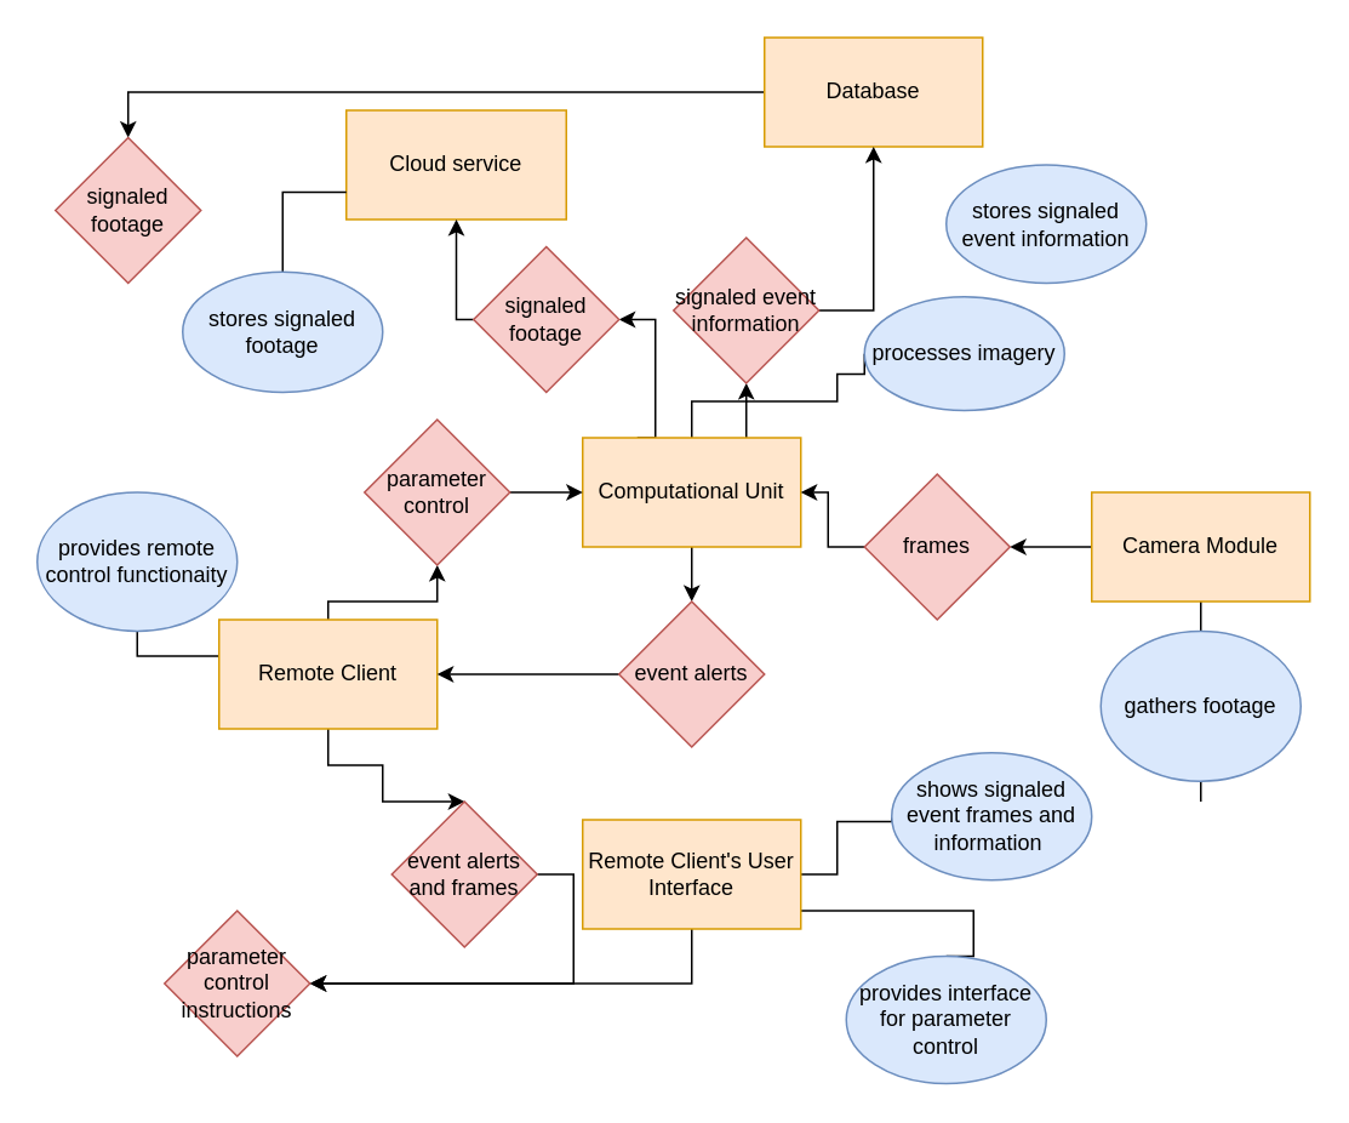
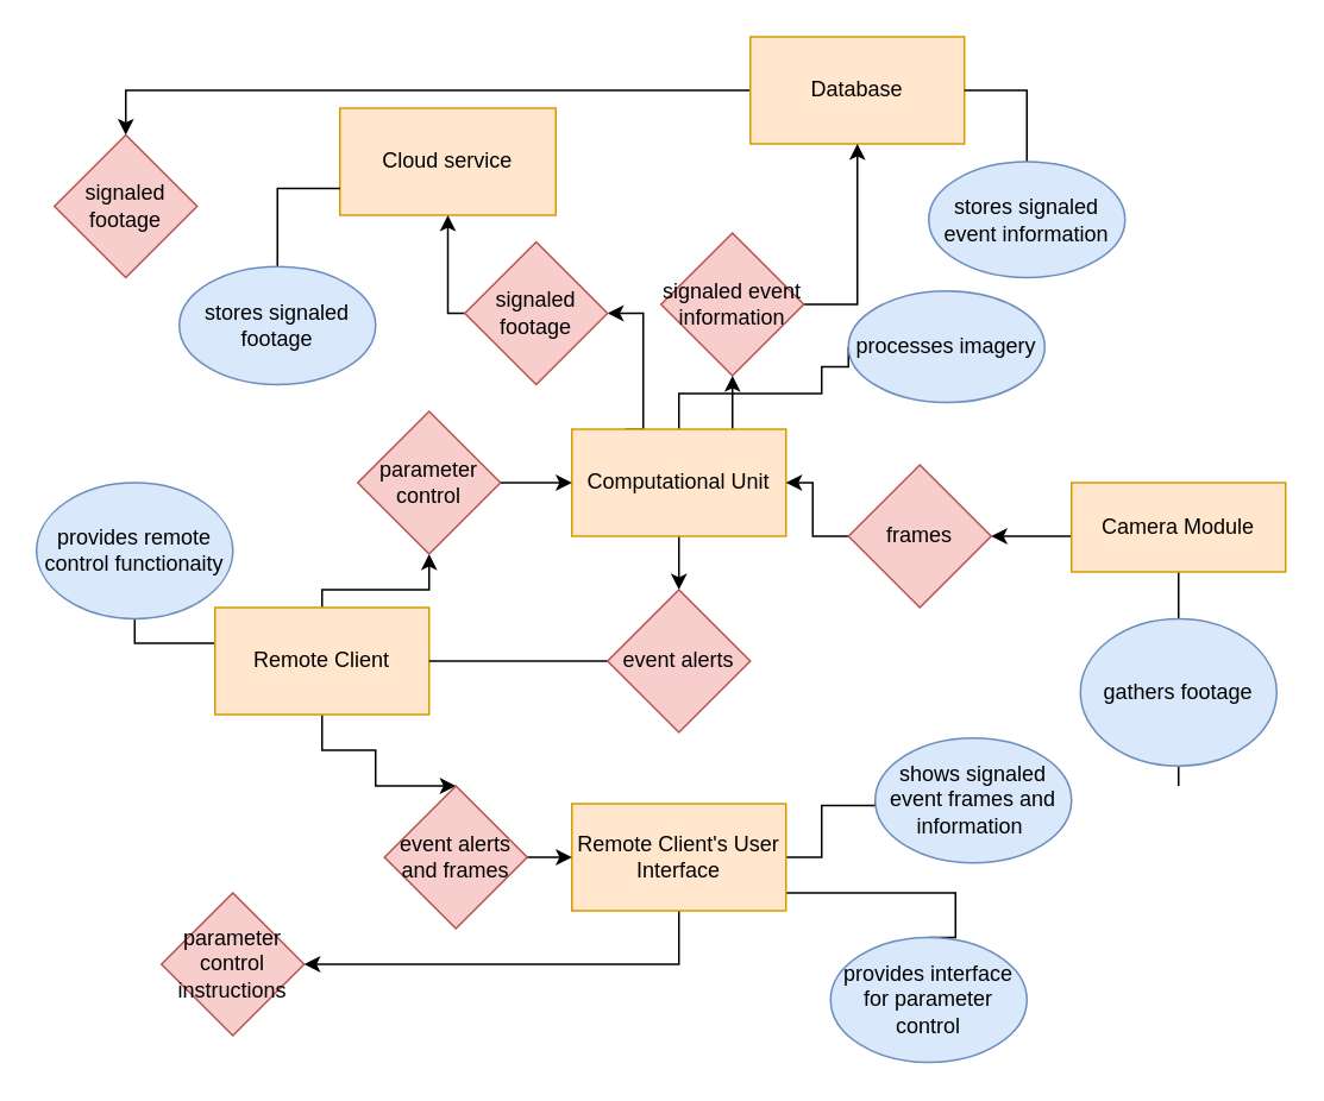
  <mxCell id="0" />
  <mxCell id="1" parent="0" />
  <mxCell id="2" style="edgeStyle=orthogonalEdgeStyle;rounded=0;orthogonalLoop=1;jettySize=auto;html=1;exitX=0.75;exitY=0;exitDx=0;exitDy=0;entryX=0;entryY=0.5;entryDx=0;entryDy=0;endArrow=none;endFill=0;" parent="1" source="6" target="25" edge="1"><mxGeometry relative="1" as="geometry"><Array as="points"><mxPoint x="410" y="220" /><mxPoint x="460" y="220" /><mxPoint x="460" y="205" /></Array></mxGeometry></mxCell>
  <mxCell id="3" style="edgeStyle=orthogonalEdgeStyle;rounded=0;orthogonalLoop=1;jettySize=auto;html=1;entryX=0.5;entryY=0;entryDx=0;entryDy=0;" parent="1" source="6" target="24" edge="1"><mxGeometry relative="1" as="geometry" /></mxCell>
  <mxCell id="4" style="edgeStyle=orthogonalEdgeStyle;rounded=0;orthogonalLoop=1;jettySize=auto;html=1;exitX=0.25;exitY=0;exitDx=0;exitDy=0;entryX=1;entryY=0.5;entryDx=0;entryDy=0;" parent="1" source="6" target="29" edge="1"><mxGeometry relative="1" as="geometry"><Array as="points"><mxPoint x="360" y="240" /><mxPoint x="360" y="175" /></Array></mxGeometry></mxCell>
  <mxCell id="5" style="edgeStyle=orthogonalEdgeStyle;rounded=0;orthogonalLoop=1;jettySize=auto;html=1;entryX=0.5;entryY=1;entryDx=0;entryDy=0;endArrow=classic;endFill=1;" parent="1" source="6" target="35" edge="1"><mxGeometry relative="1" as="geometry" /></mxCell>
  <mxCell id="6" value="Computational Unit&lt;br&gt;" style="rounded=0;whiteSpace=wrap;html=1;fillColor=#ffe6cc;strokeColor=#d79b00;" parent="1" vertex="1"><mxGeometry x="320" y="240" width="120" height="60" as="geometry" /></mxCell>
  <mxCell id="7" style="edgeStyle=orthogonalEdgeStyle;rounded=0;orthogonalLoop=1;jettySize=auto;html=1;entryX=0.5;entryY=1;entryDx=0;entryDy=0;" parent="1" source="10" target="27" edge="1"><mxGeometry relative="1" as="geometry"><Array as="points"><mxPoint x="180" y="330" /><mxPoint x="240" y="330" /></Array></mxGeometry></mxCell>
  <mxCell id="8" style="edgeStyle=orthogonalEdgeStyle;rounded=0;orthogonalLoop=1;jettySize=auto;html=1;entryX=0.5;entryY=0;entryDx=0;entryDy=0;endArrow=classic;endFill=1;" parent="1" source="10" target="37" edge="1"><mxGeometry relative="1" as="geometry"><Array as="points"><mxPoint x="180" y="420" /><mxPoint x="210" y="420" /></Array></mxGeometry></mxCell>
  <mxCell id="9" style="edgeStyle=orthogonalEdgeStyle;rounded=0;orthogonalLoop=1;jettySize=auto;html=1;exitX=0;exitY=0.5;exitDx=0;exitDy=0;entryX=0.5;entryY=1;entryDx=0;entryDy=0;endArrow=none;endFill=0;" parent="1" source="10" target="42" edge="1"><mxGeometry relative="1" as="geometry"><Array as="points"><mxPoint x="120" y="360" /><mxPoint x="75" y="360" /></Array></mxGeometry></mxCell>
  <mxCell id="10" value="Remote Client" style="rounded=0;whiteSpace=wrap;html=1;fillColor=#ffe6cc;strokeColor=#d79b00;" parent="1" vertex="1"><mxGeometry x="120" y="340" width="120" height="60" as="geometry" /></mxCell>
  <mxCell id="11" style="edgeStyle=orthogonalEdgeStyle;rounded=0;orthogonalLoop=1;jettySize=auto;html=1;entryX=1;entryY=0.5;entryDx=0;entryDy=0;" parent="1" source="13" target="22" edge="1"><mxGeometry relative="1" as="geometry"><Array as="points"><mxPoint x="570" y="300" /><mxPoint x="570" y="300" /></Array></mxGeometry></mxCell>
  <mxCell id="12" style="edgeStyle=orthogonalEdgeStyle;rounded=0;orthogonalLoop=1;jettySize=auto;html=1;exitX=0.5;exitY=1;exitDx=0;exitDy=0;entryX=0.5;entryY=0;entryDx=0;entryDy=0;endArrow=none;endFill=0;" parent="1" source="13" target="41" edge="1"><mxGeometry relative="1" as="geometry"><Array as="points"><mxPoint x="660" y="440" /></Array></mxGeometry></mxCell>
- <mxCell id="13" value="Camera Module" style="rounded=0;whiteSpace=wrap;html=1;fillColor=#ffe6cc;strokeColor=#d79b00;" parent="1" vertex="1"><mxGeometry x="600" y="270" width="120" height="60" as="geometry" /></mxCell>
+ <mxCell id="13" value="Camera Module" style="rounded=0;whiteSpace=wrap;html=1;fillColor=#ffe6cc;strokeColor=#d79b00;" parent="1" vertex="1"><mxGeometry x="600" y="270" width="120" height="50" as="geometry" /></mxCell>
  <mxCell id="14" value="Cloud service" style="rounded=0;whiteSpace=wrap;html=1;fillColor=#ffe6cc;strokeColor=#d79b00;" parent="1" vertex="1"><mxGeometry x="190" y="60" width="121" height="60" as="geometry" /></mxCell>
  <mxCell id="15" style="edgeStyle=orthogonalEdgeStyle;rounded=0;orthogonalLoop=1;jettySize=auto;html=1;exitX=0;exitY=0.5;exitDx=0;exitDy=0;entryX=0.5;entryY=0;entryDx=0;entryDy=0;" edge="1" parent="1" source="16" target="43"><mxGeometry relative="1" as="geometry" /></mxCell>
  <mxCell id="16" value="Database" style="rounded=0;whiteSpace=wrap;html=1;fillColor=#ffe6cc;strokeColor=#d79b00;" parent="1" vertex="1"><mxGeometry x="420" y="20" width="120" height="60" as="geometry" /></mxCell>
  <mxCell id="17" style="edgeStyle=orthogonalEdgeStyle;rounded=0;orthogonalLoop=1;jettySize=auto;html=1;entryX=0.5;entryY=0;entryDx=0;entryDy=0;endArrow=none;endFill=0;" parent="1" source="20" target="38" edge="1"><mxGeometry relative="1" as="geometry"><Array as="points"><mxPoint x="535" y="500" /></Array></mxGeometry></mxCell>
  <mxCell id="18" style="edgeStyle=orthogonalEdgeStyle;rounded=0;orthogonalLoop=1;jettySize=auto;html=1;exitX=1;exitY=0.5;exitDx=0;exitDy=0;entryX=0;entryY=0.5;entryDx=0;entryDy=0;endArrow=none;endFill=0;" parent="1" source="20" target="39" edge="1"><mxGeometry relative="1" as="geometry"><Array as="points"><mxPoint x="460" y="480" /><mxPoint x="460" y="451" /></Array></mxGeometry></mxCell>
  <mxCell id="19" style="edgeStyle=orthogonalEdgeStyle;rounded=0;orthogonalLoop=1;jettySize=auto;html=1;entryX=1;entryY=0.5;entryDx=0;entryDy=0;endArrow=classic;endFill=1;" parent="1" source="20" target="40" edge="1"><mxGeometry relative="1" as="geometry"><Array as="points"><mxPoint x="380" y="540" /><mxPoint x="185" y="540" /></Array></mxGeometry></mxCell>
  <mxCell id="20" value="Remote Client's User Interface" style="rounded=0;whiteSpace=wrap;html=1;fillColor=#ffe6cc;strokeColor=#d79b00;" parent="1" vertex="1"><mxGeometry x="320" y="450" width="120" height="60" as="geometry" /></mxCell>
  <mxCell id="21" style="edgeStyle=orthogonalEdgeStyle;rounded=0;orthogonalLoop=1;jettySize=auto;html=1;entryX=1;entryY=0.5;entryDx=0;entryDy=0;" parent="1" source="22" target="6" edge="1"><mxGeometry relative="1" as="geometry" /></mxCell>
  <mxCell id="22" value="frames" style="rhombus;whiteSpace=wrap;html=1;fillColor=#f8cecc;strokeColor=#b85450;" parent="1" vertex="1"><mxGeometry x="475" y="260" width="80" height="80" as="geometry" /></mxCell>
- <mxCell id="23" style="edgeStyle=orthogonalEdgeStyle;rounded=0;orthogonalLoop=1;jettySize=auto;html=1;entryX=1;entryY=0.5;entryDx=0;entryDy=0;" parent="1" source="24" target="10" edge="1"><mxGeometry relative="1" as="geometry" /></mxCell>
+ <mxCell id="23" style="edgeStyle=orthogonalEdgeStyle;rounded=0;orthogonalLoop=1;jettySize=auto;html=1;entryX=1;entryY=0.5;entryDx=0;entryDy=0;endArrow=none;" parent="1" source="24" target="10" edge="1"><mxGeometry relative="1" as="geometry" /></mxCell>
  <mxCell id="24" value="event alerts" style="rhombus;whiteSpace=wrap;html=1;fillColor=#f8cecc;strokeColor=#b85450;" parent="1" vertex="1"><mxGeometry x="340" y="330" width="80" height="80" as="geometry" /></mxCell>
  <mxCell id="25" value="processes imagery" style="ellipse;whiteSpace=wrap;html=1;fillColor=#dae8fc;strokeColor=#6c8ebf;" parent="1" vertex="1"><mxGeometry x="475" y="162.5" width="110" height="62.5" as="geometry" /></mxCell>
  <mxCell id="26" style="edgeStyle=orthogonalEdgeStyle;rounded=0;orthogonalLoop=1;jettySize=auto;html=1;exitX=1;exitY=0.5;exitDx=0;exitDy=0;entryX=0;entryY=0.5;entryDx=0;entryDy=0;" parent="1" source="27" target="6" edge="1"><mxGeometry relative="1" as="geometry" /></mxCell>
  <mxCell id="27" value="parameter&lt;br&gt;control" style="rhombus;whiteSpace=wrap;html=1;fillColor=#f8cecc;strokeColor=#b85450;" parent="1" vertex="1"><mxGeometry x="200" y="230" width="80" height="80" as="geometry" /></mxCell>
  <mxCell id="28" style="edgeStyle=orthogonalEdgeStyle;rounded=0;orthogonalLoop=1;jettySize=auto;html=1;entryX=0.5;entryY=1;entryDx=0;entryDy=0;" parent="1" source="29" target="14" edge="1"><mxGeometry relative="1" as="geometry"><mxPoint x="200" y="130" as="targetPoint" /><Array as="points"><mxPoint x="251" y="175" /></Array></mxGeometry></mxCell>
  <mxCell id="29" value="signaled footage" style="rhombus;whiteSpace=wrap;html=1;fillColor=#f8cecc;strokeColor=#b85450;" parent="1" vertex="1"><mxGeometry x="260" y="135" width="80" height="80" as="geometry" /></mxCell>
  <mxCell id="30" style="edgeStyle=orthogonalEdgeStyle;rounded=0;orthogonalLoop=1;jettySize=auto;html=1;entryX=0;entryY=0.75;entryDx=0;entryDy=0;endArrow=none;endFill=0;" parent="1" source="31" target="14" edge="1"><mxGeometry relative="1" as="geometry"><Array as="points"><mxPoint x="155" y="105" /></Array></mxGeometry></mxCell>
  <mxCell id="31" value="stores signaled footage" style="ellipse;whiteSpace=wrap;html=1;fillColor=#dae8fc;strokeColor=#6c8ebf;" parent="1" vertex="1"><mxGeometry x="100" y="148.75" width="110" height="66.25" as="geometry" /></mxCell>
+ <mxCell id="32" style="edgeStyle=orthogonalEdgeStyle;rounded=0;orthogonalLoop=1;jettySize=auto;html=1;exitX=0.5;exitY=0;exitDx=0;exitDy=0;endArrow=none;endFill=0;entryX=1;entryY=0.5;entryDx=0;entryDy=0;" parent="1" source="33" target="16" edge="1"><mxGeometry relative="1" as="geometry"><mxPoint x="160" y="150" as="targetPoint" /><Array as="points"><mxPoint x="575" y="50" /></Array></mxGeometry></mxCell>
  <mxCell id="33" value="stores signaled event information" style="ellipse;whiteSpace=wrap;html=1;fillColor=#dae8fc;strokeColor=#6c8ebf;" parent="1" vertex="1"><mxGeometry x="520" y="90" width="110" height="65" as="geometry" /></mxCell>
  <mxCell id="34" style="edgeStyle=orthogonalEdgeStyle;rounded=0;orthogonalLoop=1;jettySize=auto;html=1;exitX=1;exitY=0.5;exitDx=0;exitDy=0;entryX=0.5;entryY=1;entryDx=0;entryDy=0;endArrow=classic;endFill=1;" parent="1" source="35" target="16" edge="1"><mxGeometry relative="1" as="geometry" /></mxCell>
  <mxCell id="35" value="signaled event information" style="rhombus;whiteSpace=wrap;html=1;fillColor=#f8cecc;strokeColor=#b85450;" parent="1" vertex="1"><mxGeometry x="370" y="130" width="80" height="80" as="geometry" /></mxCell>
- <mxCell id="36" style="edgeStyle=orthogonalEdgeStyle;rounded=0;orthogonalLoop=1;jettySize=auto;html=1;exitX=1;exitY=0.5;exitDx=0;exitDy=0;endArrow=classic;endFill=1;" parent="1" source="37" target="40" edge="1"><mxGeometry relative="1" as="geometry" /></mxCell>
+ <mxCell id="36" style="edgeStyle=orthogonalEdgeStyle;rounded=0;orthogonalLoop=1;jettySize=auto;html=1;exitX=1;exitY=0.5;exitDx=0;exitDy=0;entryX=0;entryY=0.5;entryDx=0;entryDy=0;endArrow=classic;endFill=1;" parent="1" source="37" target="20" edge="1"><mxGeometry relative="1" as="geometry" /></mxCell>
  <mxCell id="37" value="event alerts and frames" style="rhombus;whiteSpace=wrap;html=1;fillColor=#f8cecc;strokeColor=#b85450;" parent="1" vertex="1"><mxGeometry x="215" y="440" width="80" height="80" as="geometry" /></mxCell>
  <mxCell id="38" value="provides interface for parameter control" style="ellipse;whiteSpace=wrap;html=1;fillColor=#dae8fc;strokeColor=#6c8ebf;" parent="1" vertex="1"><mxGeometry x="465" y="525" width="110" height="70" as="geometry" /></mxCell>
  <mxCell id="39" value="shows signaled event frames and information&amp;nbsp;" style="ellipse;whiteSpace=wrap;html=1;fillColor=#dae8fc;strokeColor=#6c8ebf;" parent="1" vertex="1"><mxGeometry x="490" y="413.13" width="110" height="70" as="geometry" /></mxCell>
  <mxCell id="40" value="parameter control instructions" style="rhombus;whiteSpace=wrap;html=1;fillColor=#f8cecc;strokeColor=#b85450;" parent="1" vertex="1"><mxGeometry x="90" y="500" width="80" height="80" as="geometry" /></mxCell>
  <mxCell id="41" value="gathers footage" style="ellipse;whiteSpace=wrap;html=1;fillColor=#dae8fc;strokeColor=#6c8ebf;" parent="1" vertex="1"><mxGeometry x="605" y="346.26" width="110" height="82.52" as="geometry" /></mxCell>
  <mxCell id="42" value="provides remote control functionaity" style="ellipse;whiteSpace=wrap;html=1;fillColor=#dae8fc;strokeColor=#6c8ebf;" parent="1" vertex="1"><mxGeometry x="20" y="270" width="110" height="76.26" as="geometry" /></mxCell>
  <mxCell id="43" value="signaled footage" style="rhombus;whiteSpace=wrap;html=1;fillColor=#f8cecc;strokeColor=#b85450;" vertex="1" parent="1"><mxGeometry x="30" y="75" width="80" height="80" as="geometry" /></mxCell>
